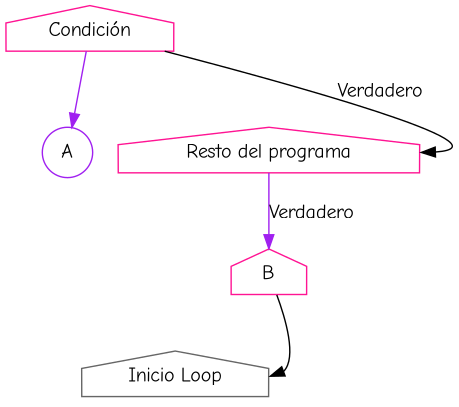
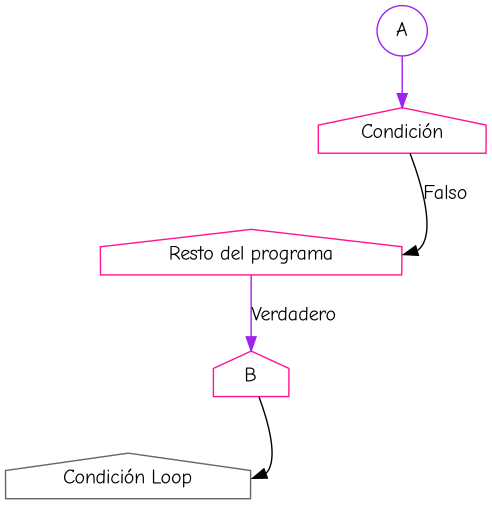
  digraph {
    fontname="Comic Neue"
    node [color=deeppink fontname="Comic Neue" shape=house]
    edge [color=purple fontname="Comic Neue"]
-   "Inicio Loop" [color=gray40 rank=min]
+   "Inicio Loop" [color=gray40 rank=min label="Condición Loop"]
    A [color=purple shape=circle]
    B
    "Resto del programa"
    "Condición"
    subgraph sub_1 {
      "Inicio Loop"
    }
    subgraph sub_2 {
      A
      B
    }
    subgraph sub_3 {
      "Resto del programa"
    }
-   "Condición" -> A
+   A -> "Condición"
    B -> "Inicio Loop" [color=black headport=e]
    "Resto del programa" -> B [label=Verdadero]
-   "Condición" -> "Resto del programa" [color=black headport=e label=Verdadero]
+   "Condición" -> "Resto del programa" [color=black headport=e label=Falso]
  }
